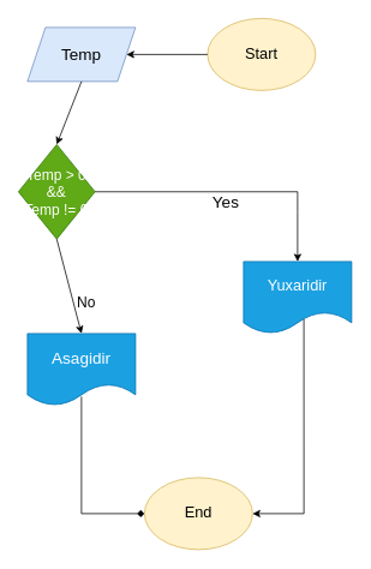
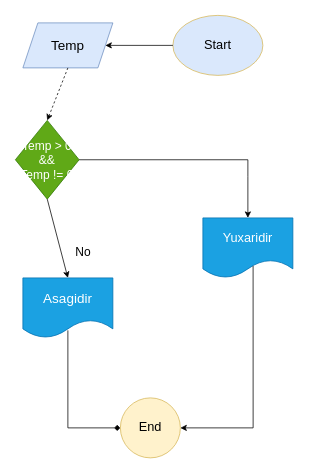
  <mxCell id="0" />
  <mxCell id="1" parent="0" />
- <mxCell id="2" value="&lt;font style=&quot;vertical-align: inherit;&quot;&gt;&lt;font style=&quot;vertical-align: inherit; font-size: 17px;&quot;&gt;Start&lt;/font&gt;&lt;/font&gt;" style="ellipse;whiteSpace=wrap;html=1;fillColor=#fff2cc;strokeColor=#d6b656;" vertex="1" parent="1"><mxGeometry x="230" y="20" width="120" height="80" as="geometry" /></mxCell>
+ <mxCell id="2" value="&lt;font style=&quot;vertical-align: inherit;&quot;&gt;&lt;font style=&quot;vertical-align: inherit; font-size: 17px;&quot;&gt;Start&lt;/font&gt;&lt;/font&gt;" style="ellipse;whiteSpace=wrap;html=1;fillColor=#dae8fc;strokeColor=#d6b656;" vertex="1" parent="1"><mxGeometry x="230" y="20" width="120" height="80" as="geometry" /></mxCell>
  <mxCell id="3" value="" style="endArrow=classic;html=1;rounded=0;exitX=0;exitY=0.5;exitDx=0;exitDy=0;entryX=1;entryY=0.5;entryDx=0;entryDy=0;" edge="1" parent="1" source="2" target="4"><mxGeometry width="50" height="50" relative="1" as="geometry"><mxPoint x="270" y="200" as="sourcePoint" /><mxPoint x="290" y="150" as="targetPoint" /></mxGeometry></mxCell>
  <mxCell id="4" value="&lt;font style=&quot;vertical-align: inherit;&quot;&gt;&lt;font style=&quot;vertical-align: inherit;&quot;&gt;&lt;font style=&quot;vertical-align: inherit;&quot;&gt;&lt;font style=&quot;vertical-align: inherit; font-size: 18px;&quot;&gt;Temp&lt;/font&gt;&lt;/font&gt;&lt;/font&gt;&lt;/font&gt;" style="shape=parallelogram;perimeter=parallelogramPerimeter;whiteSpace=wrap;html=1;fixedSize=1;fillColor=#dae8fc;strokeColor=#6c8ebf;" vertex="1" parent="1"><mxGeometry x="30" y="30" width="120" height="60" as="geometry" /></mxCell>
- <mxCell id="5" value="" style="endArrow=classic;html=1;rounded=0;exitX=0.5;exitY=1;exitDx=0;exitDy=0;entryX=0.5;entryY=0;entryDx=0;entryDy=0;" edge="1" parent="1" source="4" target="6"><mxGeometry width="50" height="50" relative="1" as="geometry"><mxPoint x="290" y="290" as="sourcePoint" /><mxPoint x="290" y="250" as="targetPoint" /></mxGeometry></mxCell>
+ <mxCell id="5" value="" style="endArrow=classic;html=1;rounded=0;exitX=0.5;exitY=1;exitDx=0;exitDy=0;entryX=0.5;entryY=0;entryDx=0;entryDy=0;dashed=1;" edge="1" parent="1" source="4" target="6"><mxGeometry width="50" height="50" relative="1" as="geometry"><mxPoint x="290" y="290" as="sourcePoint" /><mxPoint x="290" y="250" as="targetPoint" /></mxGeometry></mxCell>
  <mxCell id="6" value="&lt;font style=&quot;font-size: 16px;&quot;&gt;&lt;font style=&quot;border-color: var(--border-color); vertical-align: inherit; font-size: 16px;&quot;&gt;&lt;font style=&quot;vertical-align: inherit; font-size: 16px;&quot;&gt;&lt;font style=&quot;vertical-align: inherit; font-size: 16px;&quot;&gt;&lt;font style=&quot;vertical-align: inherit; font-size: 16px;&quot;&gt;&lt;font style=&quot;vertical-align: inherit; font-size: 16px;&quot;&gt;&lt;font style=&quot;vertical-align: inherit; font-size: 16px;&quot;&gt;&lt;font style=&quot;vertical-align: inherit; font-size: 16px;&quot;&gt;&lt;font style=&quot;vertical-align: inherit; font-size: 16px;&quot;&gt;&lt;font style=&quot;vertical-align: inherit; font-size: 16px;&quot;&gt;&lt;font style=&quot;vertical-align: inherit; font-size: 16px;&quot;&gt;&lt;font style=&quot;vertical-align: inherit; font-size: 16px;&quot;&gt;Temp &amp;gt; 0&lt;/font&gt;&lt;/font&gt;&lt;/font&gt;&lt;/font&gt;&lt;/font&gt;&lt;/font&gt;&lt;/font&gt;&lt;/font&gt;&lt;/font&gt;&lt;/font&gt;&lt;/font&gt;&lt;br style=&quot;border-color: var(--border-color);&quot;&gt;&lt;font style=&quot;vertical-align: inherit; font-size: 16px;&quot;&gt;&lt;font style=&quot;vertical-align: inherit; font-size: 16px;&quot;&gt;&lt;font style=&quot;vertical-align: inherit; font-size: 16px;&quot;&gt;&lt;font style=&quot;vertical-align: inherit; font-size: 16px;&quot;&gt; &amp;amp;&amp;amp;&lt;/font&gt;&lt;/font&gt;&lt;/font&gt;&lt;/font&gt;&lt;br style=&quot;border-color: var(--border-color);&quot;&gt;&lt;/font&gt;&lt;font style=&quot;border-color: var(--border-color); vertical-align: inherit; font-size: 16px;&quot;&gt;&lt;font style=&quot;vertical-align: inherit; font-size: 16px;&quot;&gt;&lt;font style=&quot;vertical-align: inherit; font-size: 16px;&quot;&gt;&lt;font style=&quot;vertical-align: inherit; font-size: 16px;&quot;&gt;&lt;font style=&quot;vertical-align: inherit; font-size: 16px;&quot;&gt;&lt;font style=&quot;vertical-align: inherit; font-size: 16px;&quot;&gt;&lt;font style=&quot;vertical-align: inherit; font-size: 16px;&quot;&gt;&lt;font style=&quot;vertical-align: inherit; font-size: 16px;&quot;&gt;&lt;font style=&quot;vertical-align: inherit; font-size: 16px;&quot;&gt;&lt;font style=&quot;vertical-align: inherit; font-size: 16px;&quot;&gt;&lt;font style=&quot;vertical-align: inherit; font-size: 16px;&quot;&gt; Temp != 0&lt;/font&gt;&lt;/font&gt;&lt;/font&gt;&lt;/font&gt;&lt;br&gt;&lt;/font&gt;&lt;/font&gt;&lt;/font&gt;&lt;/font&gt;&lt;/font&gt;&lt;/font&gt;&lt;/font&gt;" style="rhombus;whiteSpace=wrap;html=1;fillColor=#60a917;fontColor=#ffffff;strokeColor=#2D7600;" vertex="1" parent="1"><mxGeometry x="20" y="160" width="85" height="105" as="geometry" /></mxCell>
  <mxCell id="7" value="" style="edgeStyle=orthogonalEdgeStyle;rounded=0;orthogonalLoop=1;jettySize=auto;html=1;exitX=1;exitY=0.5;exitDx=0;exitDy=0;" edge="1" parent="1" source="6"><mxGeometry relative="1" as="geometry"><mxPoint x="370" y="260" as="sourcePoint" /><mxPoint x="330" y="290" as="targetPoint" /><Array as="points"><mxPoint x="330" y="235" /><mxPoint x="330" y="280" /></Array></mxGeometry></mxCell>
- <mxCell id="8" value="&lt;font style=&quot;vertical-align: inherit;&quot;&gt;&lt;font style=&quot;vertical-align: inherit; font-size: 18px;&quot;&gt;Yes&lt;/font&gt;&lt;/font&gt;" style="text;html=1;align=center;verticalAlign=middle;resizable=0;points=[];autosize=1;strokeColor=none;fillColor=none;" vertex="1" parent="1"><mxGeometry x="225" y="205" width="50" height="40" as="geometry" /></mxCell>
- <mxCell id="9" value="&lt;font style=&quot;vertical-align: inherit;&quot;&gt;&lt;font style=&quot;vertical-align: inherit; font-size: 16px;&quot;&gt;No&lt;/font&gt;&lt;/font&gt;" style="text;html=1;align=center;verticalAlign=middle;resizable=0;points=[];autosize=1;strokeColor=none;fillColor=none;strokeWidth=4;" vertex="1" parent="1"><mxGeometry x="75" y="320" width="40" height="30" as="geometry" /></mxCell>
+ <mxCell id="9" value="&lt;font style=&quot;vertical-align: inherit;&quot;&gt;&lt;font style=&quot;vertical-align: inherit; font-size: 16px;&quot;&gt;No&lt;/font&gt;&lt;/font&gt;" style="text;html=1;align=center;verticalAlign=middle;resizable=0;points=[];autosize=1;strokeColor=none;fillColor=none;strokeWidth=4;" vertex="1" parent="1"><mxGeometry x="90" y="320" width="40" height="30" as="geometry" /></mxCell>
  <mxCell id="10" value="" style="endArrow=classic;html=1;rounded=0;strokeColor=#000000;exitX=0.5;exitY=1;exitDx=0;exitDy=0;" edge="1" parent="1" source="6"><mxGeometry width="50" height="50" relative="1" as="geometry"><mxPoint x="70" y="380" as="sourcePoint" /><mxPoint x="90" y="370" as="targetPoint" /></mxGeometry></mxCell>
  <mxCell id="11" value="&lt;font style=&quot;vertical-align: inherit;&quot;&gt;&lt;font style=&quot;vertical-align: inherit; font-size: 18px;&quot;&gt;Asagidir&lt;/font&gt;&lt;/font&gt;" style="shape=document;whiteSpace=wrap;html=1;boundedLbl=1;fillColor=#1ba1e2;fontColor=#ffffff;strokeColor=#006EAF;" vertex="1" parent="1"><mxGeometry x="30" y="370" width="120" height="80" as="geometry" /></mxCell>
  <mxCell id="12" value="&lt;font style=&quot;vertical-align: inherit;&quot;&gt;&lt;font style=&quot;vertical-align: inherit; font-size: 17px;&quot;&gt;Yuxaridir&lt;/font&gt;&lt;/font&gt;" style="shape=document;whiteSpace=wrap;html=1;boundedLbl=1;fillColor=#1ba1e2;fontColor=#ffffff;strokeColor=#006EAF;" vertex="1" parent="1"><mxGeometry x="270" y="290" width="120" height="80" as="geometry" /></mxCell>
  <mxCell id="13" value="" style="endArrow=classic;html=1;rounded=0;strokeColor=#000000;exitX=0.558;exitY=0.8;exitDx=0;exitDy=0;exitPerimeter=0;" edge="1" parent="1" source="12" target="15"><mxGeometry width="50" height="50" relative="1" as="geometry"><mxPoint x="340" y="380" as="sourcePoint" /><mxPoint x="340" y="580" as="targetPoint" /><Array as="points"><mxPoint x="337" y="570" /></Array></mxGeometry></mxCell>
  <mxCell id="14" value="" style="endArrow=diamond;html=1;rounded=0;strokeColor=#000000;entryX=0;entryY=0.5;entryDx=0;entryDy=0;exitX=0.5;exitY=0.875;exitDx=0;exitDy=0;exitPerimeter=0;" edge="1" parent="1" source="11" target="15"><mxGeometry width="50" height="50" relative="1" as="geometry"><mxPoint x="89" y="480" as="sourcePoint" /><mxPoint x="89" y="570" as="targetPoint" /><Array as="points"><mxPoint x="90" y="570" /></Array></mxGeometry></mxCell>
- <mxCell id="15" value="&lt;font style=&quot;vertical-align: inherit;&quot;&gt;&lt;font style=&quot;vertical-align: inherit; font-size: 17px;&quot;&gt;End&lt;/font&gt;&lt;/font&gt;" style="ellipse;whiteSpace=wrap;html=1;fillColor=#fff2cc;strokeColor=#d6b656;" vertex="1" parent="1"><mxGeometry x="160" y="530" width="120" height="80" as="geometry" /></mxCell>
+ <mxCell id="15" value="&lt;font style=&quot;vertical-align: inherit;&quot;&gt;&lt;font style=&quot;vertical-align: inherit; font-size: 17px;&quot;&gt;End&lt;/font&gt;&lt;/font&gt;" style="ellipse;whiteSpace=wrap;html=1;fillColor=#fff2cc;strokeColor=#d6b656;" vertex="1" parent="1"><mxGeometry x="160" y="530" width="80" height="80" as="geometry" /></mxCell>
